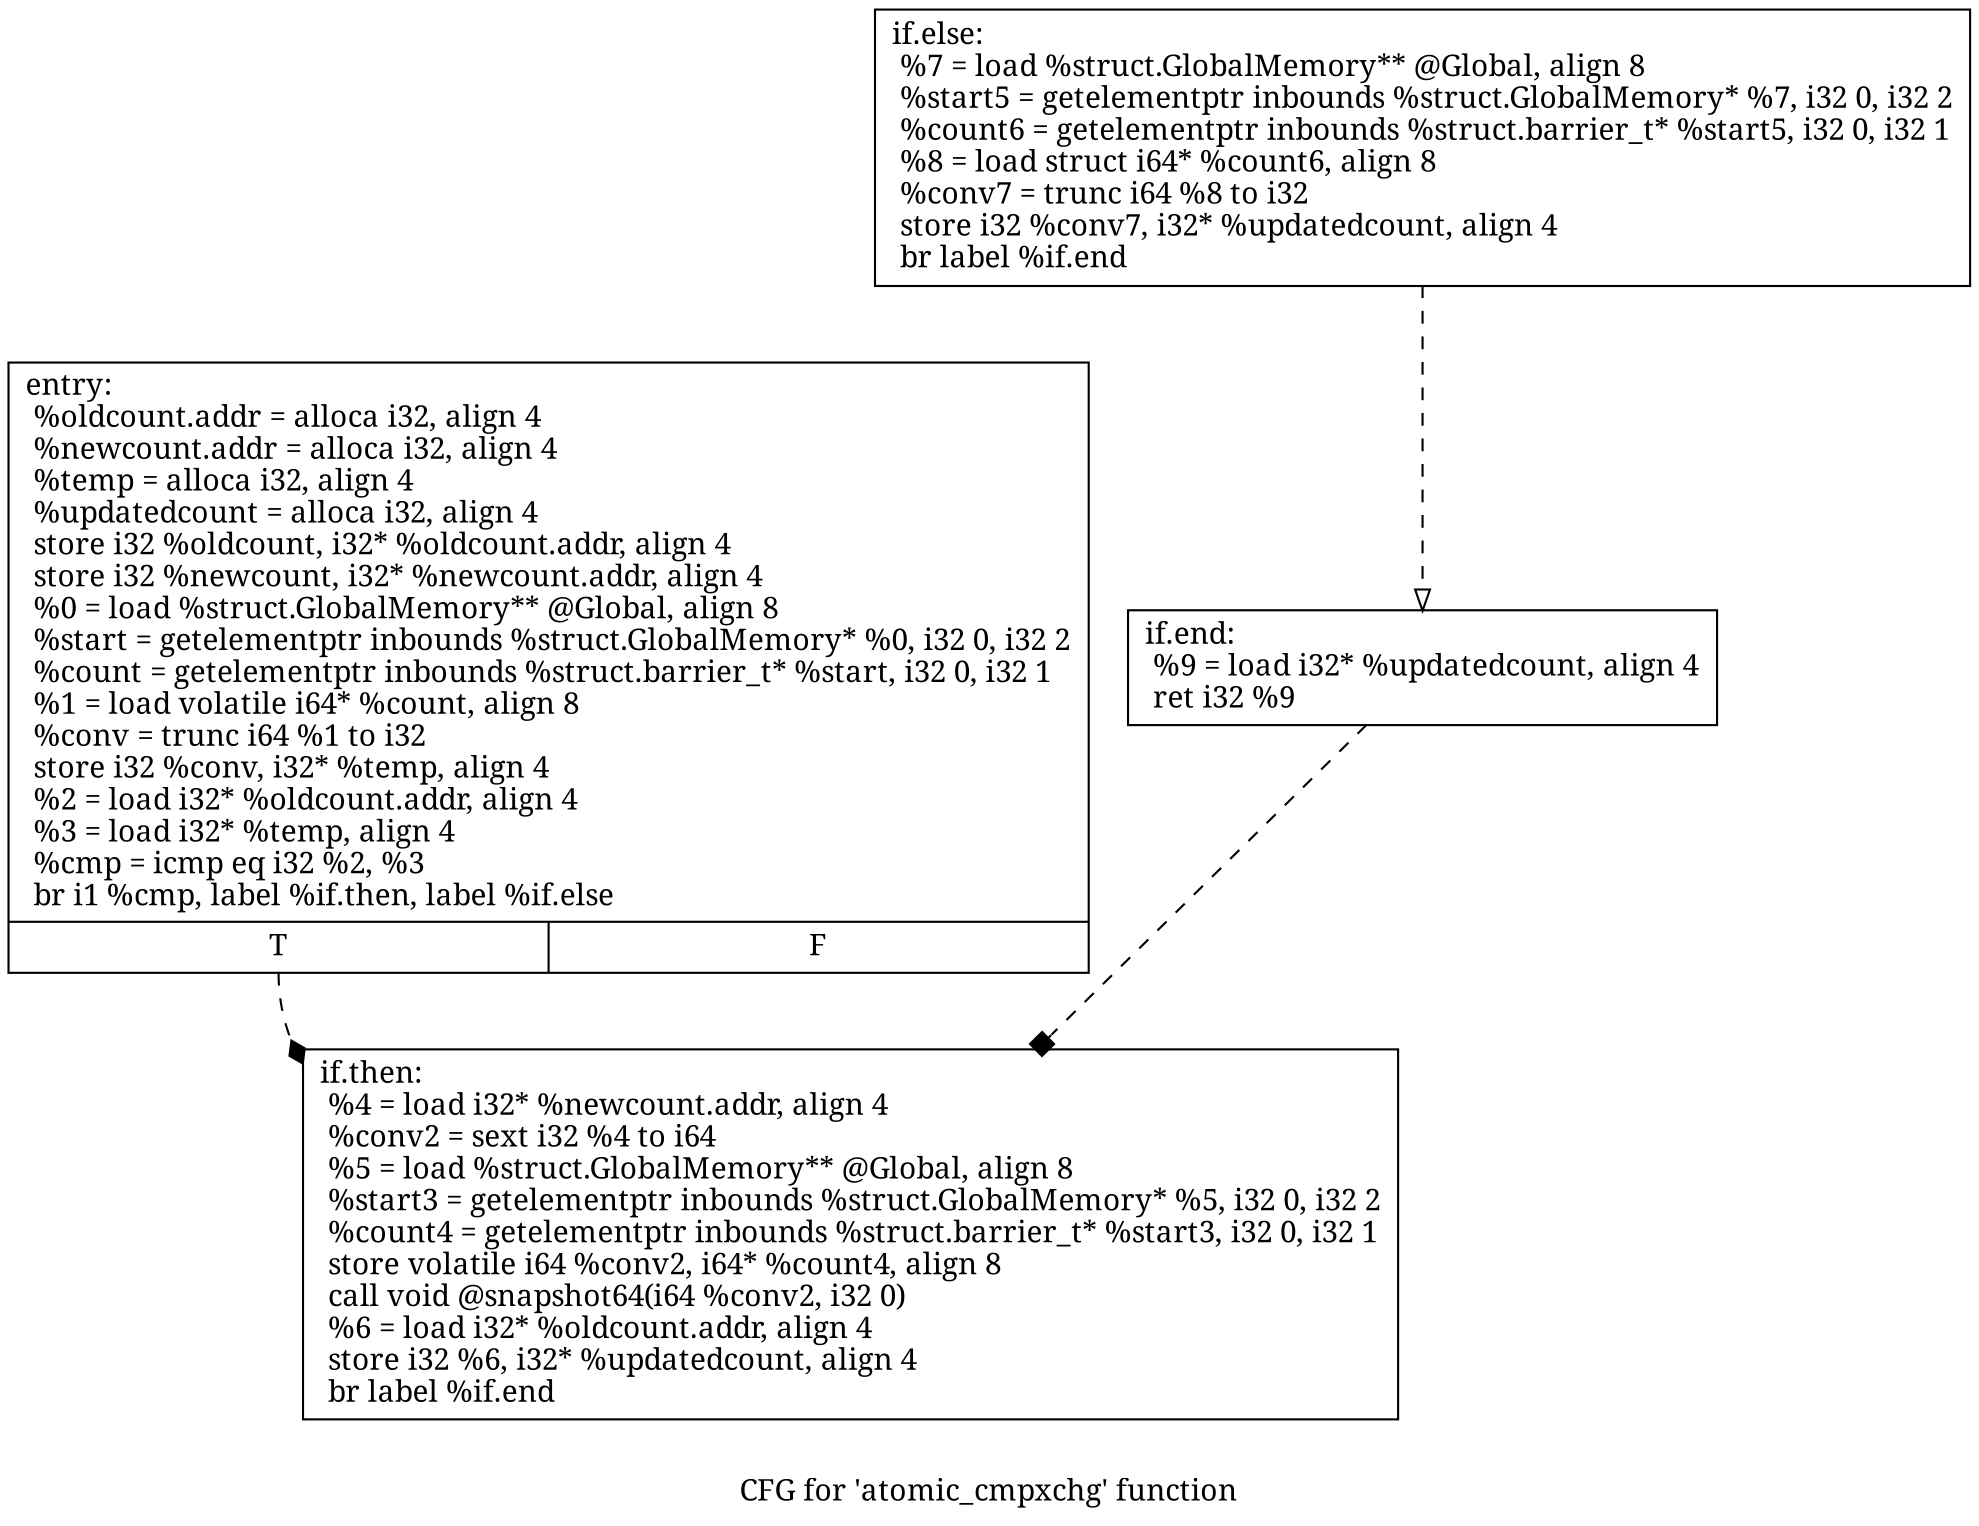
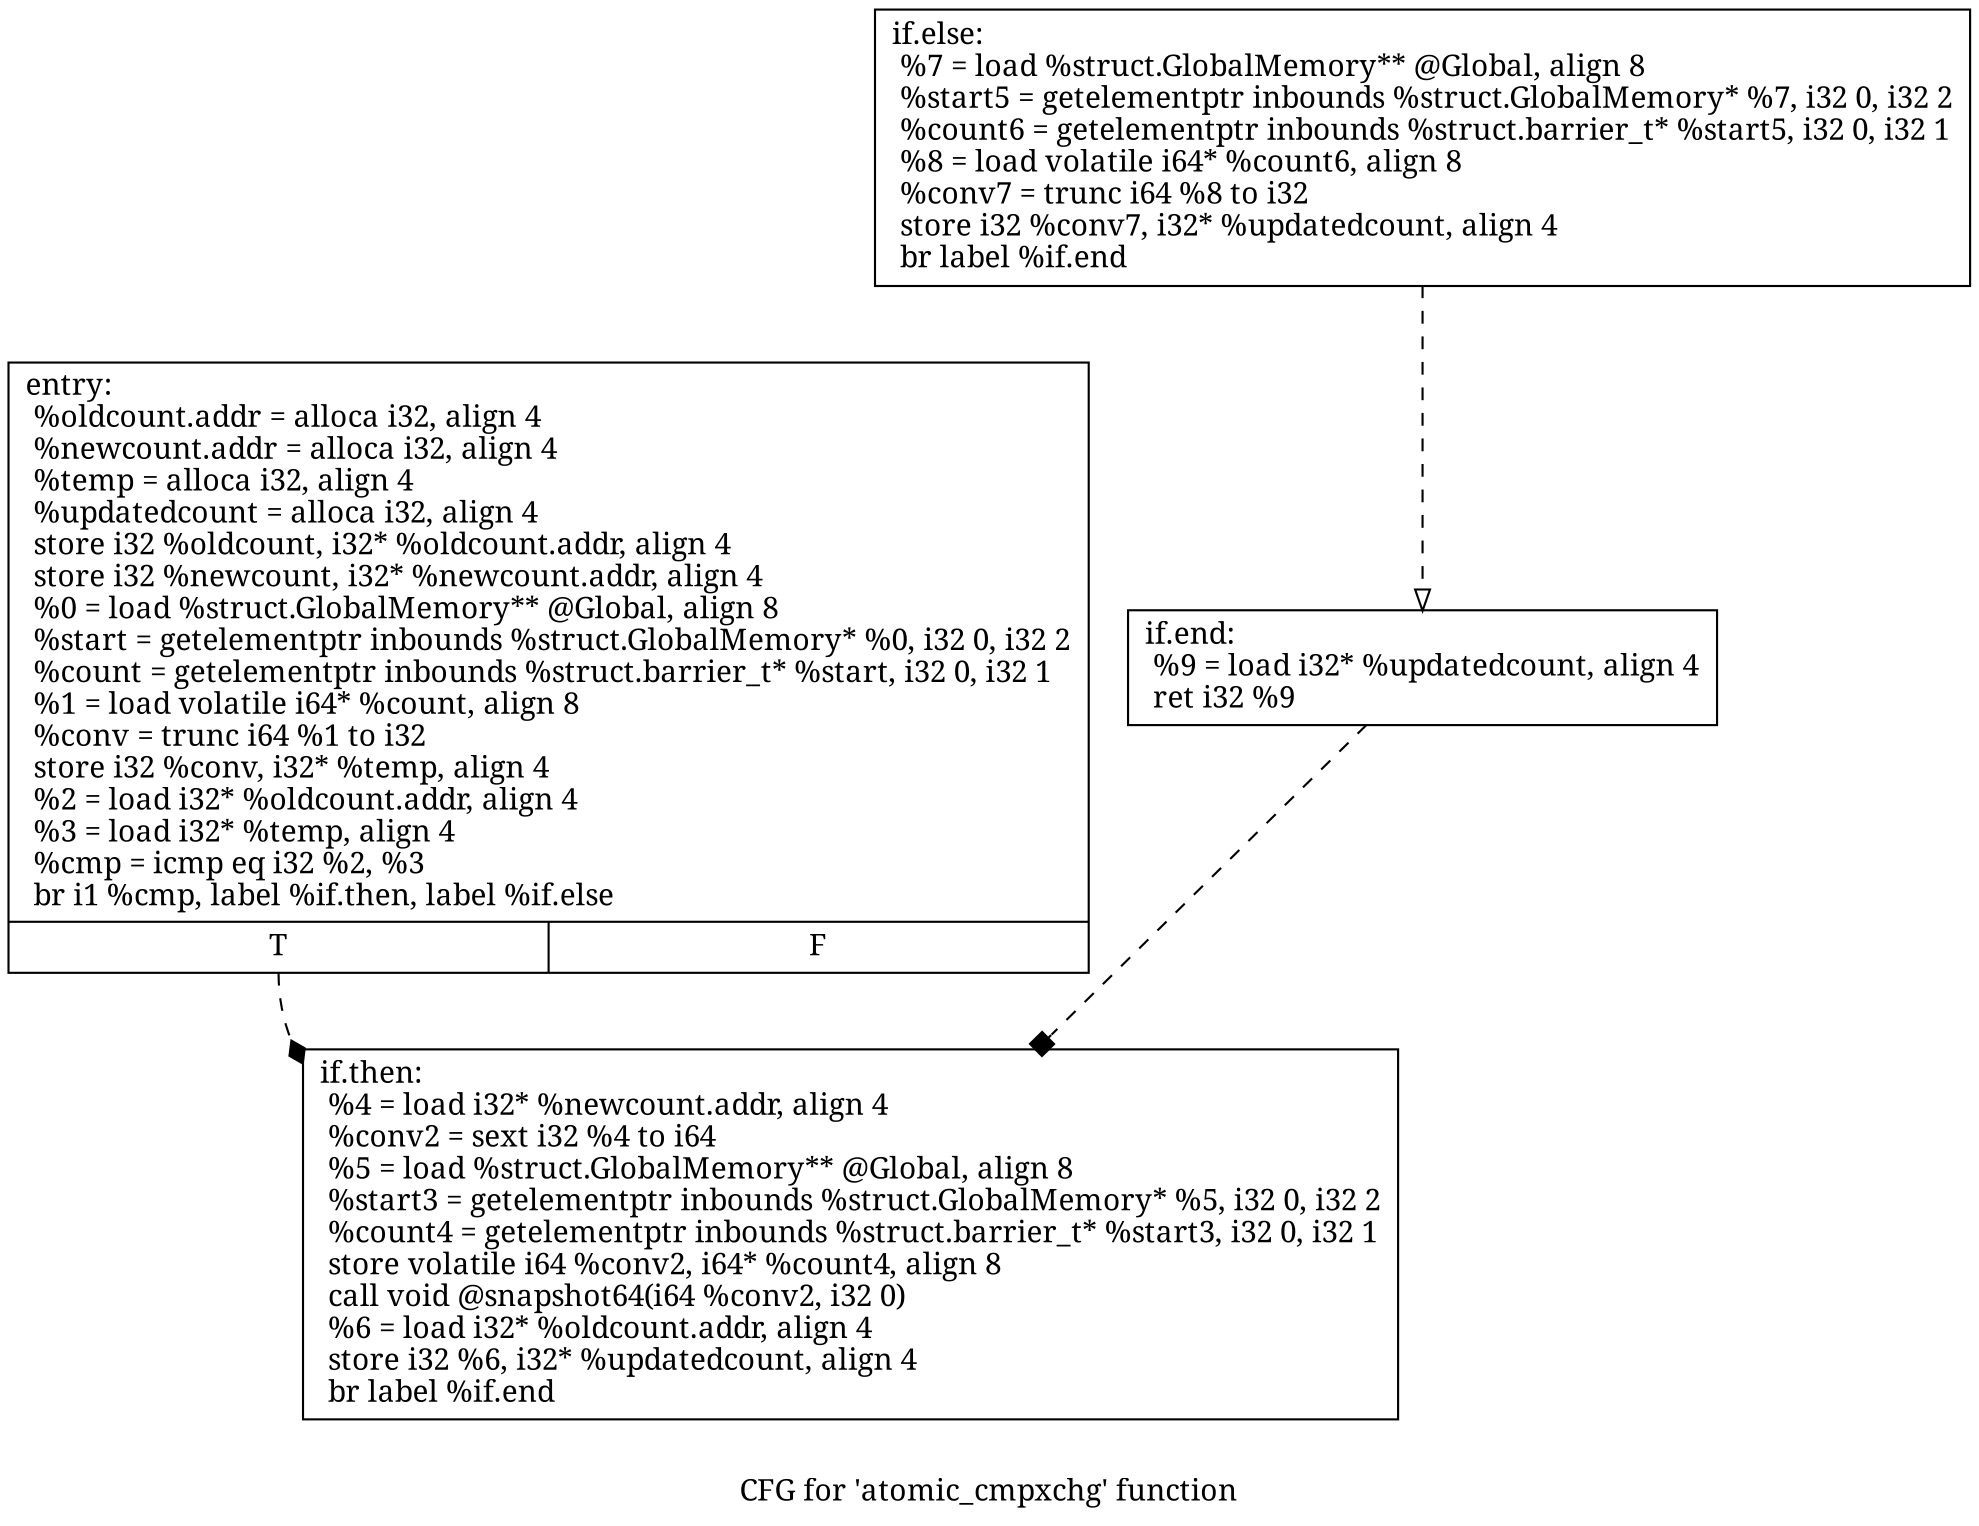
  digraph {
    fontname="Noto Serif"
    label="CFG for 'atomic_cmpxchg' function"
    node [fontname="Noto Serif" shape=record]
    edge [fontname="Noto Serif" style=dashed]
    n1 [label="{entry:\l  %oldcount.addr = alloca i32, align 4\l  %newcount.addr = alloca i32, align 4\l  %temp = alloca i32, align 4\l  %updatedcount = alloca i32, align 4\l  store i32 %oldcount, i32* %oldcount.addr, align 4\l  store i32 %newcount, i32* %newcount.addr, align 4\l  %0 = load %struct.GlobalMemory** @Global, align 8\l  %start = getelementptr inbounds %struct.GlobalMemory* %0, i32 0, i32 2\l  %count = getelementptr inbounds %struct.barrier_t* %start, i32 0, i32 1\l  %1 = load volatile i64* %count, align 8\l  %conv = trunc i64 %1 to i32\l  store i32 %conv, i32* %temp, align 4\l  %2 = load i32* %oldcount.addr, align 4\l  %3 = load i32* %temp, align 4\l  %cmp = icmp eq i32 %2, %3\l  br i1 %cmp, label %if.then, label %if.else\l|{<s0>T|<s1>F}}"]
    n2 [label="{if.then:                                          \l  %4 = load i32* %newcount.addr, align 4\l  %conv2 = sext i32 %4 to i64\l  %5 = load %struct.GlobalMemory** @Global, align 8\l  %start3 = getelementptr inbounds %struct.GlobalMemory* %5, i32 0, i32 2\l  %count4 = getelementptr inbounds %struct.barrier_t* %start3, i32 0, i32 1\l  store volatile i64 %conv2, i64* %count4, align 8\l  call void @snapshot64(i64 %conv2, i32 0)\l  %6 = load i32* %oldcount.addr, align 4\l  store i32 %6, i32* %updatedcount, align 4\l  br label %if.end\l}"]
-   n3 [label="{if.else:                                          \l  %7 = load %struct.GlobalMemory** @Global, align 8\l  %start5 = getelementptr inbounds %struct.GlobalMemory* %7, i32 0, i32 2\l  %count6 = getelementptr inbounds %struct.barrier_t* %start5, i32 0, i32 1\l  %8 = load struct i64* %count6, align 8\l  %conv7 = trunc i64 %8 to i32\l  store i32 %conv7, i32* %updatedcount, align 4\l  br label %if.end\l}"]
+   n3 [label="{if.else:                                          \l  %7 = load %struct.GlobalMemory** @Global, align 8\l  %start5 = getelementptr inbounds %struct.GlobalMemory* %7, i32 0, i32 2\l  %count6 = getelementptr inbounds %struct.barrier_t* %start5, i32 0, i32 1\l  %8 = load volatile i64* %count6, align 8\l  %conv7 = trunc i64 %8 to i32\l  store i32 %conv7, i32* %updatedcount, align 4\l  br label %if.end\l}"]
    n4 [label="{if.end:                                           \l  %9 = load i32* %updatedcount, align 4\l  ret i32 %9\l}"]
    n1 -> n2 [arrowhead=diamond tailport=s0]
    n3 -> n4 [arrowhead=onormal]
    n4 -> n2 [arrowhead=box]
  }
